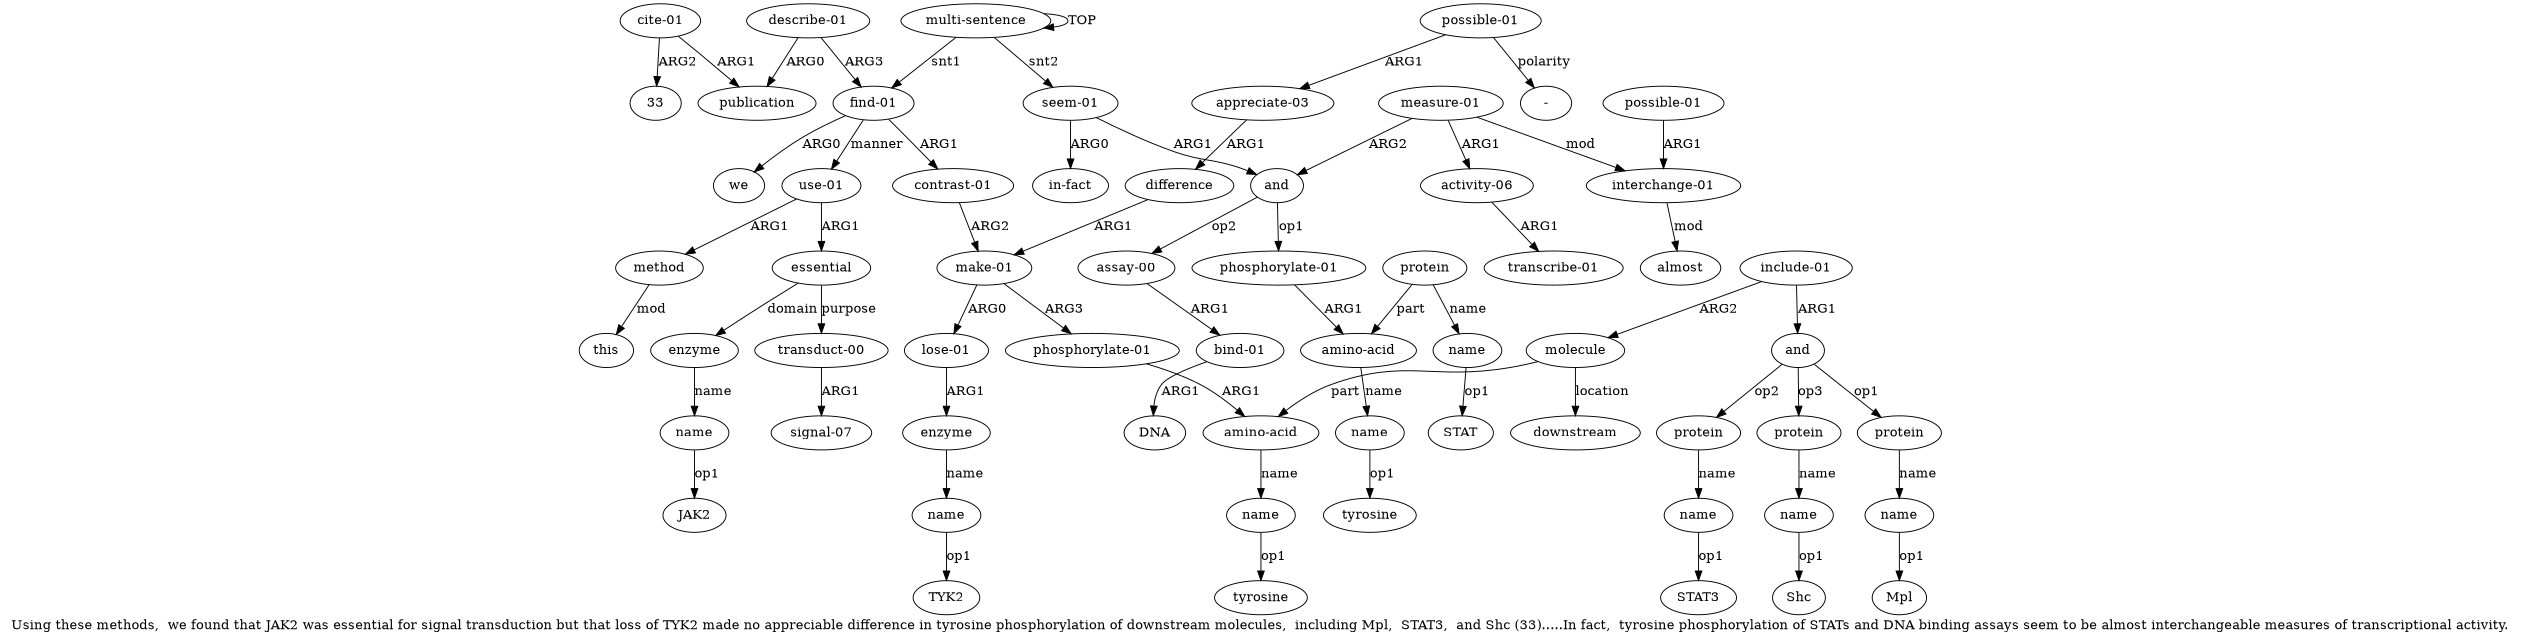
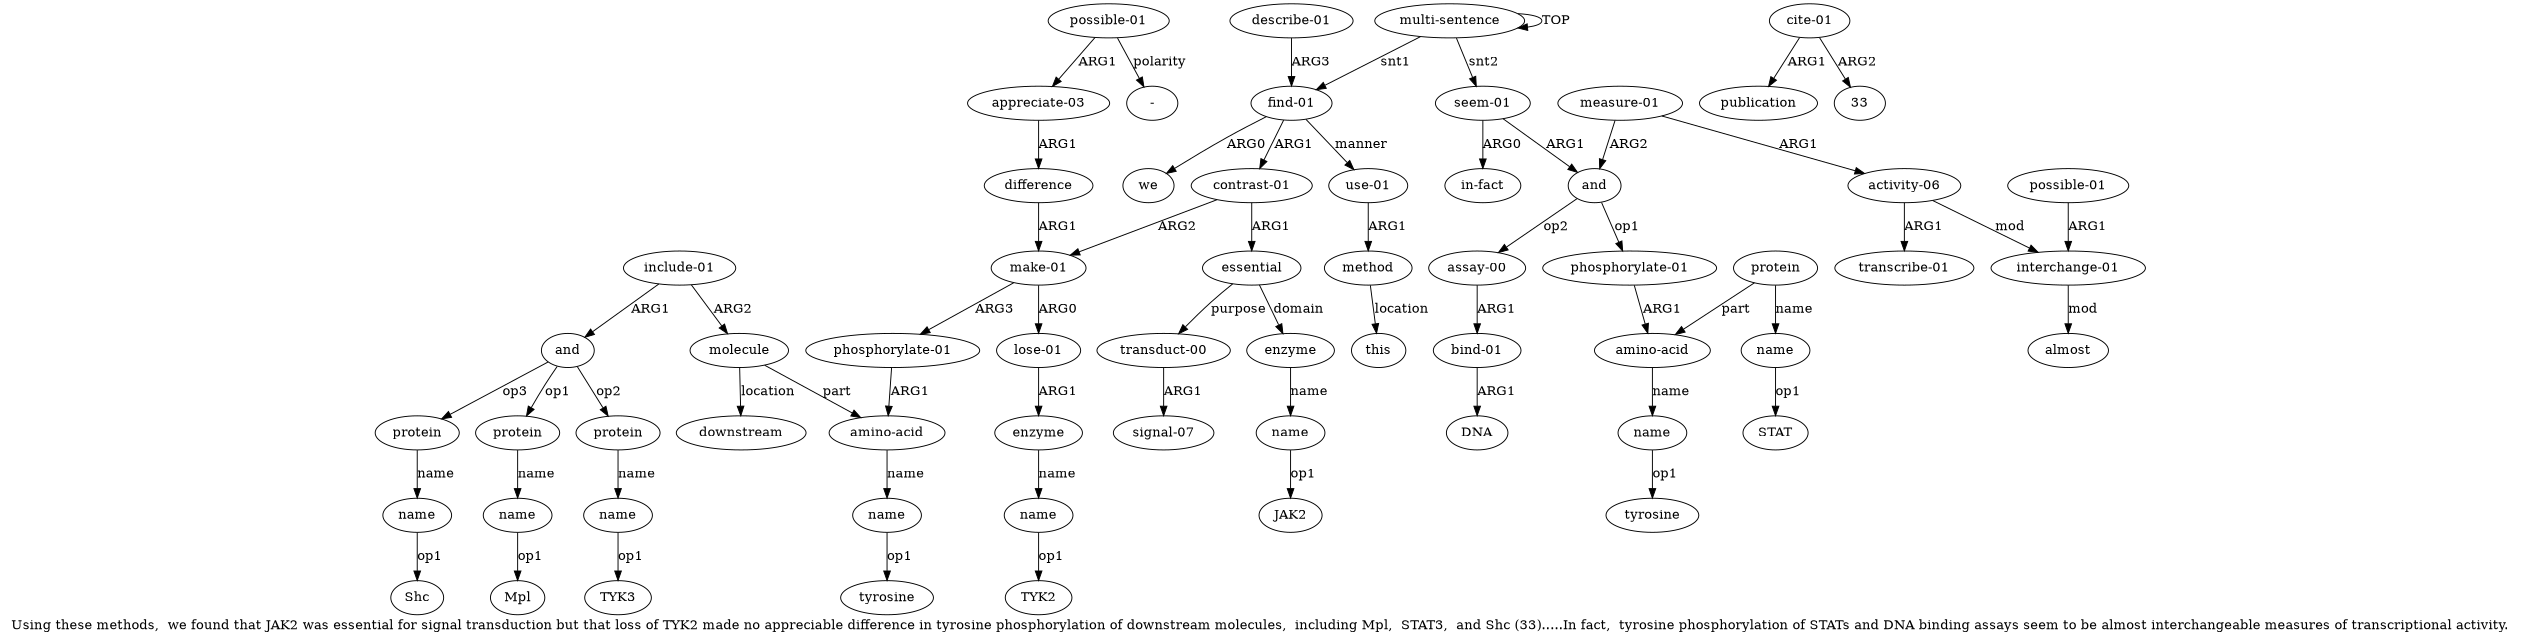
  digraph {
    label="Using these methods,  we found that JAK2 was essential for signal transduction but that loss of TYK2 made no appreciable difference in tyrosine phosphorylation of downstream molecules,  including Mpl,  STAT3,  and Shc (33).....In fact,  tyrosine phosphorylation of STATs and DNA binding assays seem to be almost interchangeable measures of transcriptional activity."
    node [color=black gold_ind=-1 gold_label=name test_ind=-1 test_label=name]
    edge [color=black gold_label=ARG1 test_label=ARG1]
    n1 [gold_ind=20 gold_label=downstream label=downstream test_ind=20 test_label=downstream]
    n2 [gold_ind=21 gold_label="include-01" label="include-01" test_ind=21 test_label="include-01"]
    n3 [gold_ind=22 gold_label=and label=and test_ind=22 test_label=and]
    n4 [gold_ind=19 gold_label=molecule label=molecule test_ind=19 test_label=molecule]
    n5 [gold_ind=23 gold_label=protein label=protein test_ind=23 test_label=protein]
    n6 [gold_ind=25 gold_label=protein label=protein test_ind=25 test_label=protein]
    n7 [gold_ind=27 gold_label=protein label=protein test_ind=27 test_label=protein]
    n8 [gold_ind=17 gold_label="amino-acid" label="amino-acid" test_ind=17 test_label="amino-acid"]
    n9 [gold_ind=24 label=name test_ind=24]
    n10 [gold_ind=26 label=name test_ind=26]
    n11 [gold_ind=28 label=name test_ind=28]
    n12 [gold_ind=18 label=name test_ind=18]
    n13 [gold_label=Mpl label=Mpl test_label=Mpl]
-   n14 [gold_label=STAT3 label=STAT3 test_label=STAT3]
+   n14 [gold_label=STAT3 label=TYK3 test_label=STAT3]
    n15 [gold_label=Shc label=Shc test_label=Shc]
    n16 [gold_ind=29 gold_label="describe-01" label="describe-01" test_ind=29 test_label="describe-01"]
    n17 [gold_ind=30 gold_label=publication label=publication test_ind=30 test_label=publication]
    n18 [gold_ind=1 gold_label="find-01" label="find-01" test_ind=1 test_label="find-01"]
    n19 [gold_ind=32 gold_label="use-01" label="use-01" test_ind=32 test_label="use-01"]
    n20 [gold_ind=3 gold_label="contrast-01" label="contrast-01" test_ind=3 test_label="contrast-01"]
    n21 [gold_ind=2 gold_label=we label=we test_ind=2 test_label=we]
    n22 [gold_ind=33 gold_label=method label=method test_ind=33 test_label=method]
    n23 [gold_ind=4 gold_label=essential label=essential test_ind=4 test_label=essential]
    n24 [gold_ind=9 gold_label="make-01" label="make-01" test_ind=9 test_label="make-01"]
    n25 [gold_ind=31 gold_label="cite-01" label="cite-01" test_ind=31 test_label="cite-01"]
    n26 [gold_label=33 label=33 test_label=33]
    n27 [gold_label=JAK2 label=JAK2 test_label=JAK2]
    n28 [gold_ind=37 gold_label="phosphorylate-01" label="phosphorylate-01" test_ind=37 test_label="phosphorylate-01"]
    n29 [gold_ind=38 gold_label="amino-acid" label="amino-acid" test_ind=38 test_label="amino-acid"]
    n30 [gold_ind=39 label=name test_ind=39]
    n31 [gold_label=tyrosine label=tyrosine test_label=tyrosine]
    n32 [gold_ind=36 gold_label=and label=and test_ind=36 test_label=and]
    n33 [gold_ind=42 gold_label="assay-00" label="assay-00" test_ind=42 test_label="assay-00"]
    n34 [gold_ind=43 gold_label="bind-01" label="bind-01" test_ind=43 test_label="bind-01"]
    n35 [gold_ind=44 gold_label=DNA label=DNA test_ind=44 test_label=DNA]
    n36 [gold_ind=34 gold_label=this label=this test_ind=34 test_label=this]
    n37 [gold_ind=35 gold_label="seem-01" label="seem-01" test_ind=35 test_label="seem-01"]
    n38 [gold_ind=51 gold_label="in-fact" label="in-fact" test_ind=51 test_label="in-fact"]
    n39 [gold_label=TYK2 label=TYK2 test_label=TYK2]
    n40 [gold_ind=50 gold_label="possible-01" label="possible-01" test_ind=50 test_label="possible-01"]
    n41 [gold_ind=48 gold_label="interchange-01" label="interchange-01" test_ind=48 test_label="interchange-01"]
    n42 [gold_ind=49 gold_label=almost label=almost test_ind=49 test_label=almost]
    n43 [gold_label=tyrosine label=tyrosine test_label=tyrosine]
    n44 [gold_label="-" label="-" test_label="-"]
    n45 [gold_label=STAT label=STAT test_label=STAT]
    n46 [gold_ind=15 gold_label="possible-01" label="possible-01" test_ind=15 test_label="possible-01"]
    n47 [gold_ind=14 gold_label="appreciate-03" label="appreciate-03" test_ind=14 test_label="appreciate-03"]
    n48 [gold_ind=13 gold_label=difference label=difference test_ind=13 test_label=difference]
    n49 [gold_ind=16 gold_label="phosphorylate-01" label="phosphorylate-01" test_ind=16 test_label="phosphorylate-01"]
    n50 [gold_ind=11 gold_label=enzyme label=enzyme test_ind=11 test_label=enzyme]
    n51 [gold_ind=12 label=name test_ind=12]
    n52 [gold_ind=10 gold_label="lose-01" label="lose-01" test_ind=10 test_label="lose-01"]
    n53 [gold_ind=5 gold_label=enzyme label=enzyme test_ind=5 test_label=enzyme]
    n54 [gold_ind=7 gold_label="transduct-00" label="transduct-00" test_ind=7 test_label="transduct-00"]
    n55 [gold_ind=0 gold_label="multi-sentence" label="multi-sentence" test_ind=0 test_label="multi-sentence"]
    n56 [gold_ind=6 label=name test_ind=6]
    n57 [gold_ind=8 gold_label="signal-07" label="signal-07" test_ind=8 test_label="signal-07"]
    n58 [gold_ind=46 gold_label="activity-06" label="activity-06" test_ind=46 test_label="activity-06"]
    n59 [gold_ind=47 gold_label="transcribe-01" label="transcribe-01" test_ind=47 test_label="transcribe-01"]
    n60 [gold_ind=45 gold_label="measure-01" label="measure-01" test_ind=45 test_label="measure-01"]
    n61 [gold_ind=40 gold_label=protein label=protein test_ind=40 test_label=protein]
    n62 [gold_ind=41 label=name test_ind=41]
    n2 -> n3 [label=ARG1]
    n2 -> n4 [gold_label=ARG2 label=ARG2 test_label=ARG2]
    n3 -> n5 [gold_label=op1 label=op1 test_label=op1]
    n3 -> n6 [gold_label=op2 label=op2 test_label=op2]
    n3 -> n7 [gold_label=op3 label=op3 test_label=op3]
    n4 -> n1 [gold_label=location label=location test_label=location]
    n4 -> n8 [gold_label=part label=part test_label=part]
    n5 -> n9 [gold_label=name label=name test_label=name]
    n6 -> n10 [gold_label=name label=name test_label=name]
    n7 -> n11 [gold_label=name label=name test_label=name]
    n8 -> n12 [gold_label=name label=name test_label=name]
    n9 -> n13 [gold_label=op1 label=op1 test_label=op1]
    n10 -> n14 [gold_label=op1 label=op1 test_label=op1]
    n11 -> n15 [gold_label=op1 label=op1 test_label=op1]
    n12 -> n43 [gold_label=op1 label=op1 test_label=op1]
-   n16 -> n17 [gold_label=ARG0 label=ARG0 test_label=ARG0]
    n16 -> n18 [label=ARG3]
    n18 -> n19 [gold_label=manner label=manner test_label=manner]
    n18 -> n20 [label=ARG1]
    n18 -> n21 [gold_label=ARG0 label=ARG0 test_label=ARG0]
    n19 -> n22 [label=ARG1]
-   n19 -> n23 [label=ARG1]
+   n20 -> n23 [label=ARG1]
    n20 -> n24 [gold_label=ARG2 label=ARG2 test_label=ARG2]
-   n22 -> n36 [gold_label=mod label=mod test_label=mod]
+   n22 -> n36 [gold_label=mod label=location test_label=mod]
    n23 -> n53 [gold_label=domain label=domain test_label=domain]
    n23 -> n54 [gold_label=purpose label=purpose test_label=purpose]
    n24 -> n49 [gold_label=ARG3 label=ARG3 test_label=ARG3]
    n24 -> n52 [gold_label=ARG0 label=ARG0 test_label=ARG0]
    n25 -> n17 [label=ARG1]
    n25 -> n26 [gold_label=ARG2 label=ARG2 test_label=ARG2]
    n28 -> n29 [label=ARG1]
    n29 -> n30 [gold_label=name label=name test_label=name]
    n30 -> n31 [gold_label=op1 label=op1 test_label=op1]
    n32 -> n28 [gold_label=op1 label=op1 test_label=op1]
    n32 -> n33 [gold_label=op2 label=op2 test_label=op2]
    n33 -> n34 [label=ARG1]
    n34 -> n35 [label=ARG1]
    n37 -> n32 [label=ARG1]
    n37 -> n38 [gold_label=mod label=ARG0 test_label=mod]
    n40 -> n41 [label=ARG1]
    n41 -> n42 [gold_label=mod label=mod test_label=mod]
    n46 -> n44 [gold_label=polarity label=polarity test_label=polarity]
    n46 -> n47 [label=ARG1]
    n47 -> n48 [label=ARG1]
    n48 -> n24 [label=ARG1]
    n49 -> n8 [label=ARG1]
    n50 -> n51 [gold_label=name label=name test_label=name]
    n51 -> n39 [gold_label=op1 label=op1 test_label=op1]
    n52 -> n50 [label=ARG1]
    n53 -> n56 [gold_label=name label=name test_label=name]
    n54 -> n57 [label=ARG1]
    n55 -> n18 [gold_label=snt1 label=snt1 test_label=snt1]
    n55 -> n37 [gold_label=snt2 label=snt2 test_label=snt2]
    n55 -> n55 [gold_label=TOP label=TOP test_label=TOP]
    n56 -> n27 [gold_label=op1 label=op1 test_label=op1]
    n58 -> n59 [label=ARG1]
    n60 -> n32 [gold_label=ARG2 label=ARG2 test_label=ARG2]
-   n60 -> n41 [gold_label=mod label=mod test_label=mod]
+   n58 -> n41 [gold_label=mod label=mod test_label=mod]
    n60 -> n58 [label=ARG1]
    n61 -> n29 [gold_label=part label=part test_label=part]
    n61 -> n62 [gold_label=name label=name test_label=name]
    n62 -> n45 [gold_label=op1 label=op1 test_label=op1]
  }
